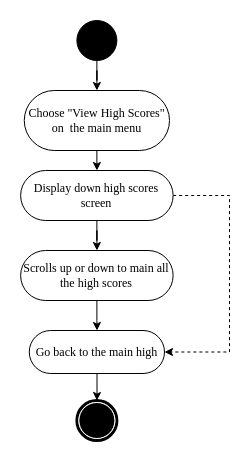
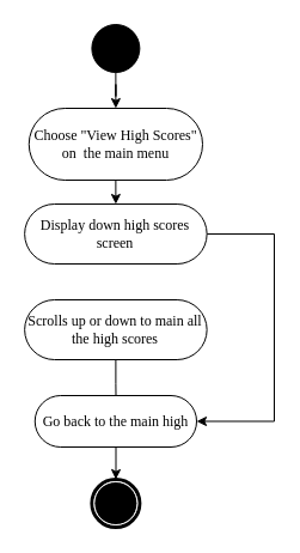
  <mxCell id="0" />
  <mxCell id="1" parent="0" />
- <mxCell id="2" value="" style="edgeStyle=orthogonalEdgeStyle;rounded=0;orthogonalLoop=1;jettySize=auto;html=1;" edge="1" parent="1" source="4" target="13"><mxGeometry relative="1" as="geometry" /></mxCell>
- <mxCell id="3" value="" style="edgeStyle=orthogonalEdgeStyle;rounded=0;orthogonalLoop=1;jettySize=auto;html=1;entryX=1;entryY=0.5;entryDx=0;entryDy=0;dashed=1;" edge="1" parent="1" source="4" target="8"><mxGeometry relative="1" as="geometry"><mxPoint x="268.875" y="195" as="targetPoint" /><Array as="points"><mxPoint x="229" y="195" /><mxPoint x="229" y="352" /></Array></mxGeometry></mxCell>
+ <mxCell id="3" value="" style="edgeStyle=orthogonalEdgeStyle;rounded=0;orthogonalLoop=1;jettySize=auto;html=1;entryX=1;entryY=0.5;entryDx=0;entryDy=0;" edge="1" parent="1" source="4" target="8"><mxGeometry relative="1" as="geometry"><mxPoint x="268.875" y="195" as="targetPoint" /><Array as="points"><mxPoint x="229" y="195" /><mxPoint x="229" y="352" /></Array></mxGeometry></mxCell>
  <mxCell id="4" value="Display down high scores screen" style="rounded=1;whiteSpace=wrap;html=1;shadow=0;comic=0;labelBackgroundColor=none;strokeWidth=1;fontFamily=Verdana;fontSize=12;align=center;arcSize=50;" parent="1" vertex="1"><mxGeometry x="20.14" y="170" width="152.49" height="50" as="geometry" /></mxCell>
  <mxCell id="5" value="" style="edgeStyle=orthogonalEdgeStyle;rounded=0;orthogonalLoop=1;jettySize=auto;html=1;entryX=0.5;entryY=0;entryDx=0;entryDy=0;" parent="1" source="6" target="11" edge="1"><mxGeometry relative="1" as="geometry"><mxPoint x="91.25" y="90" as="targetPoint" /></mxGeometry></mxCell>
  <mxCell id="6" value="" style="ellipse;whiteSpace=wrap;html=1;rounded=0;shadow=0;comic=0;labelBackgroundColor=none;strokeWidth=1;fillColor=#000000;fontFamily=Verdana;fontSize=12;align=center;" parent="1" vertex="1"><mxGeometry x="76.38" y="20" width="40" height="40" as="geometry" /></mxCell>
  <mxCell id="7" value="" style="edgeStyle=orthogonalEdgeStyle;rounded=0;orthogonalLoop=1;jettySize=auto;html=1;" parent="1" source="8" target="9" edge="1"><mxGeometry relative="1" as="geometry" /></mxCell>
  <mxCell id="8" value="Go back to the main high" style="rounded=1;whiteSpace=wrap;html=1;shadow=0;comic=0;labelBackgroundColor=none;strokeWidth=1;fontFamily=Verdana;fontSize=12;align=center;arcSize=50;" parent="1" vertex="1"><mxGeometry x="28.76" y="330" width="135.25" height="43" as="geometry" /></mxCell>
  <mxCell id="9" value="" style="shape=mxgraph.bpmn.shape;html=1;verticalLabelPosition=bottom;labelBackgroundColor=#ffffff;verticalAlign=top;perimeter=ellipsePerimeter;outline=end;symbol=terminate;rounded=0;shadow=0;comic=0;strokeWidth=1;fontFamily=Verdana;fontSize=12;align=center;" parent="1" vertex="1"><mxGeometry x="76.39" y="400" width="40" height="40" as="geometry" /></mxCell>
  <mxCell id="10" value="" style="edgeStyle=orthogonalEdgeStyle;rounded=0;orthogonalLoop=1;jettySize=auto;html=1;" parent="1" source="11" target="4" edge="1"><mxGeometry relative="1" as="geometry"><Array as="points"><mxPoint x="91" y="210" /><mxPoint x="91" y="210" /></Array></mxGeometry></mxCell>
  <mxCell id="11" value="Choose &quot;View High Scores&quot; on&amp;nbsp; the main menu" style="rounded=1;whiteSpace=wrap;html=1;shadow=0;comic=0;labelBackgroundColor=none;strokeWidth=1;fontFamily=Verdana;fontSize=12;align=center;arcSize=50;" parent="1" vertex="1"><mxGeometry x="23.76" y="90" width="145.25" height="60" as="geometry" /></mxCell>
- <mxCell id="12" value="" style="edgeStyle=orthogonalEdgeStyle;rounded=0;orthogonalLoop=1;jettySize=auto;html=1;" edge="1" parent="1" source="13" target="8"><mxGeometry relative="1" as="geometry" /></mxCell>
+ <mxCell id="12" value="" style="edgeStyle=orthogonalEdgeStyle;rounded=0;orthogonalLoop=1;jettySize=auto;html=1;endArrow=none;" edge="1" parent="1" source="13" target="8"><mxGeometry relative="1" as="geometry" /></mxCell>
  <mxCell id="13" value="Scrolls up or down to main all the high scores" style="rounded=1;whiteSpace=wrap;html=1;shadow=0;comic=0;labelBackgroundColor=none;strokeWidth=1;fontFamily=Verdana;fontSize=12;align=center;arcSize=50;" vertex="1" parent="1"><mxGeometry x="20.14" y="250" width="152.49" height="50" as="geometry" /></mxCell>
